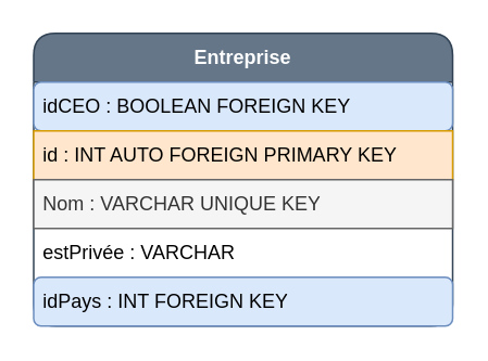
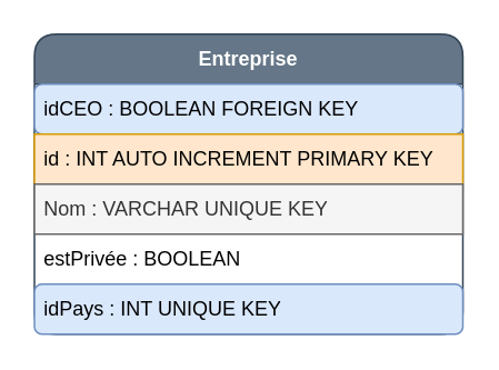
  <mxCell id="0" />
  <mxCell id="1" parent="0" />
  <mxCell id="2" value="&lt;b&gt;Entreprise&lt;/b&gt;" style="swimlane;fontStyle=0;childLayout=stackLayout;horizontal=1;startSize=30;horizontalStack=0;resizeParent=1;resizeParentMax=0;resizeLast=0;collapsible=1;marginBottom=0;whiteSpace=wrap;html=1;rounded=1;fillColor=#647687;fontColor=#ffffff;strokeColor=#314354;" vertex="1" parent="1"><mxGeometry x="20" y="20" width="257" height="180" as="geometry" /></mxCell>
  <mxCell id="3" value="idCEO : BOOLEAN FOREIGN KEY" style="text;strokeColor=#6c8ebf;fillColor=#dae8fc;align=left;verticalAlign=middle;spacingLeft=4;spacingRight=4;overflow=hidden;points=[[0,0.5],[1,0.5]];portConstraint=eastwest;rotatable=0;whiteSpace=wrap;html=1;rounded=1;" vertex="1" parent="2"><mxGeometry y="30" width="257" height="30" as="geometry" /></mxCell>
- <mxCell id="4" value="id : INT AUTO FOREIGN PRIMARY KEY" style="text;strokeColor=#d79b00;fillColor=#ffe6cc;align=left;verticalAlign=middle;spacingLeft=4;spacingRight=4;overflow=hidden;points=[[0,0.5],[1,0.5]];portConstraint=eastwest;rotatable=0;whiteSpace=wrap;html=1;" vertex="1" parent="2"><mxGeometry y="60" width="257" height="30" as="geometry" /></mxCell>
+ <mxCell id="4" value="id : INT AUTO INCREMENT PRIMARY KEY" style="text;strokeColor=#d79b00;fillColor=#ffe6cc;align=left;verticalAlign=middle;spacingLeft=4;spacingRight=4;overflow=hidden;points=[[0,0.5],[1,0.5]];portConstraint=eastwest;rotatable=0;whiteSpace=wrap;html=1;" vertex="1" parent="2"><mxGeometry y="60" width="257" height="30" as="geometry" /></mxCell>
  <mxCell id="5" value="Nom : VARCHAR UNIQUE KEY" style="text;strokeColor=#666666;fillColor=#f5f5f5;align=left;verticalAlign=middle;spacingLeft=4;spacingRight=4;overflow=hidden;points=[[0,0.5],[1,0.5]];portConstraint=eastwest;rotatable=0;whiteSpace=wrap;html=1;fontColor=#333333;" vertex="1" parent="2"><mxGeometry y="90" width="257" height="30" as="geometry" /></mxCell>
- <mxCell id="6" value="estPrivée : VARCHAR" style="text;strokeColor=none;fillColor=none;align=left;verticalAlign=middle;spacingLeft=4;spacingRight=4;overflow=hidden;points=[[0,0.5],[1,0.5]];portConstraint=eastwest;rotatable=0;whiteSpace=wrap;html=1;rounded=1;" vertex="1" parent="2"><mxGeometry y="120" width="257" height="30" as="geometry" /></mxCell>
- <mxCell id="7" value="idPays : INT FOREIGN KEY" style="text;strokeColor=#6c8ebf;fillColor=#dae8fc;align=left;verticalAlign=middle;spacingLeft=4;spacingRight=4;overflow=hidden;points=[[0,0.5],[1,0.5]];portConstraint=eastwest;rotatable=0;whiteSpace=wrap;html=1;rounded=1;" vertex="1" parent="2"><mxGeometry y="150" width="257" height="30" as="geometry" /></mxCell>
+ <mxCell id="6" value="estPrivée : BOOLEAN" style="text;strokeColor=none;fillColor=none;align=left;verticalAlign=middle;spacingLeft=4;spacingRight=4;overflow=hidden;points=[[0,0.5],[1,0.5]];portConstraint=eastwest;rotatable=0;whiteSpace=wrap;html=1;rounded=1;" vertex="1" parent="2"><mxGeometry y="120" width="257" height="30" as="geometry" /></mxCell>
+ <mxCell id="7" value="idPays : INT UNIQUE KEY" style="text;strokeColor=#6c8ebf;fillColor=#dae8fc;align=left;verticalAlign=middle;spacingLeft=4;spacingRight=4;overflow=hidden;points=[[0,0.5],[1,0.5]];portConstraint=eastwest;rotatable=0;whiteSpace=wrap;html=1;rounded=1;" vertex="1" parent="2"><mxGeometry y="150" width="257" height="30" as="geometry" /></mxCell>
